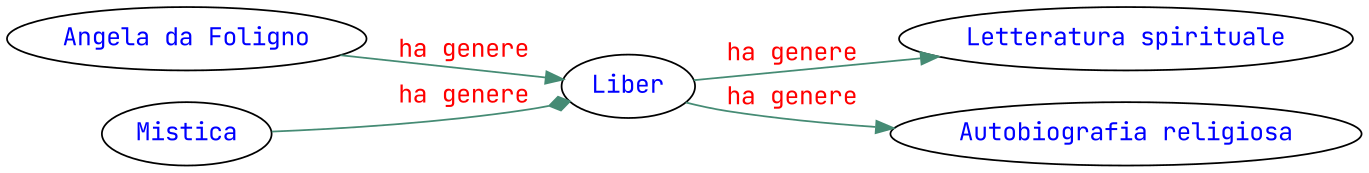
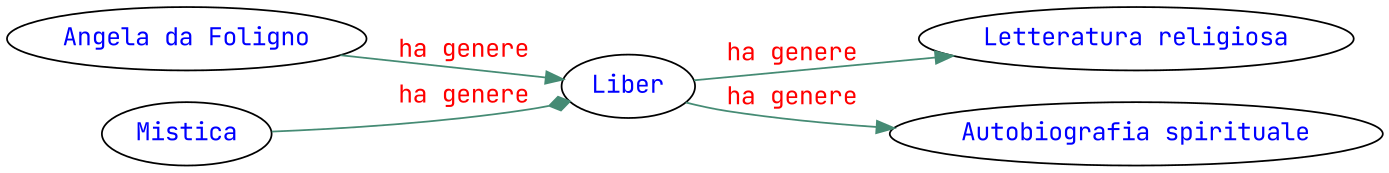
  digraph {
    fontname="JetBrains Mono"
    rankdir=LR
    node [fontcolor=blue fontname="JetBrains Mono"]
    edge [arrowhead=normal color=aquamarine4 fontcolor=red fontname="JetBrains Mono"]
    n1 [label="Angela da Foligno"]
    n2 [label=Liber]
-   n3 [label="Letteratura spirituale"]
-   n4 [label="Autobiografia religiosa"]
+   n3 [label="Letteratura religiosa"]
+   n4 [label="Autobiografia spirituale"]
    n5 [label=Mistica]
    n1 -> n2 [label="ha genere"]
    n2 -> n3 [label="ha genere"]
    n2 -> n4 [label="ha genere"]
    n5 -> n2 [arrowhead=diamond label="ha genere"]
  }
